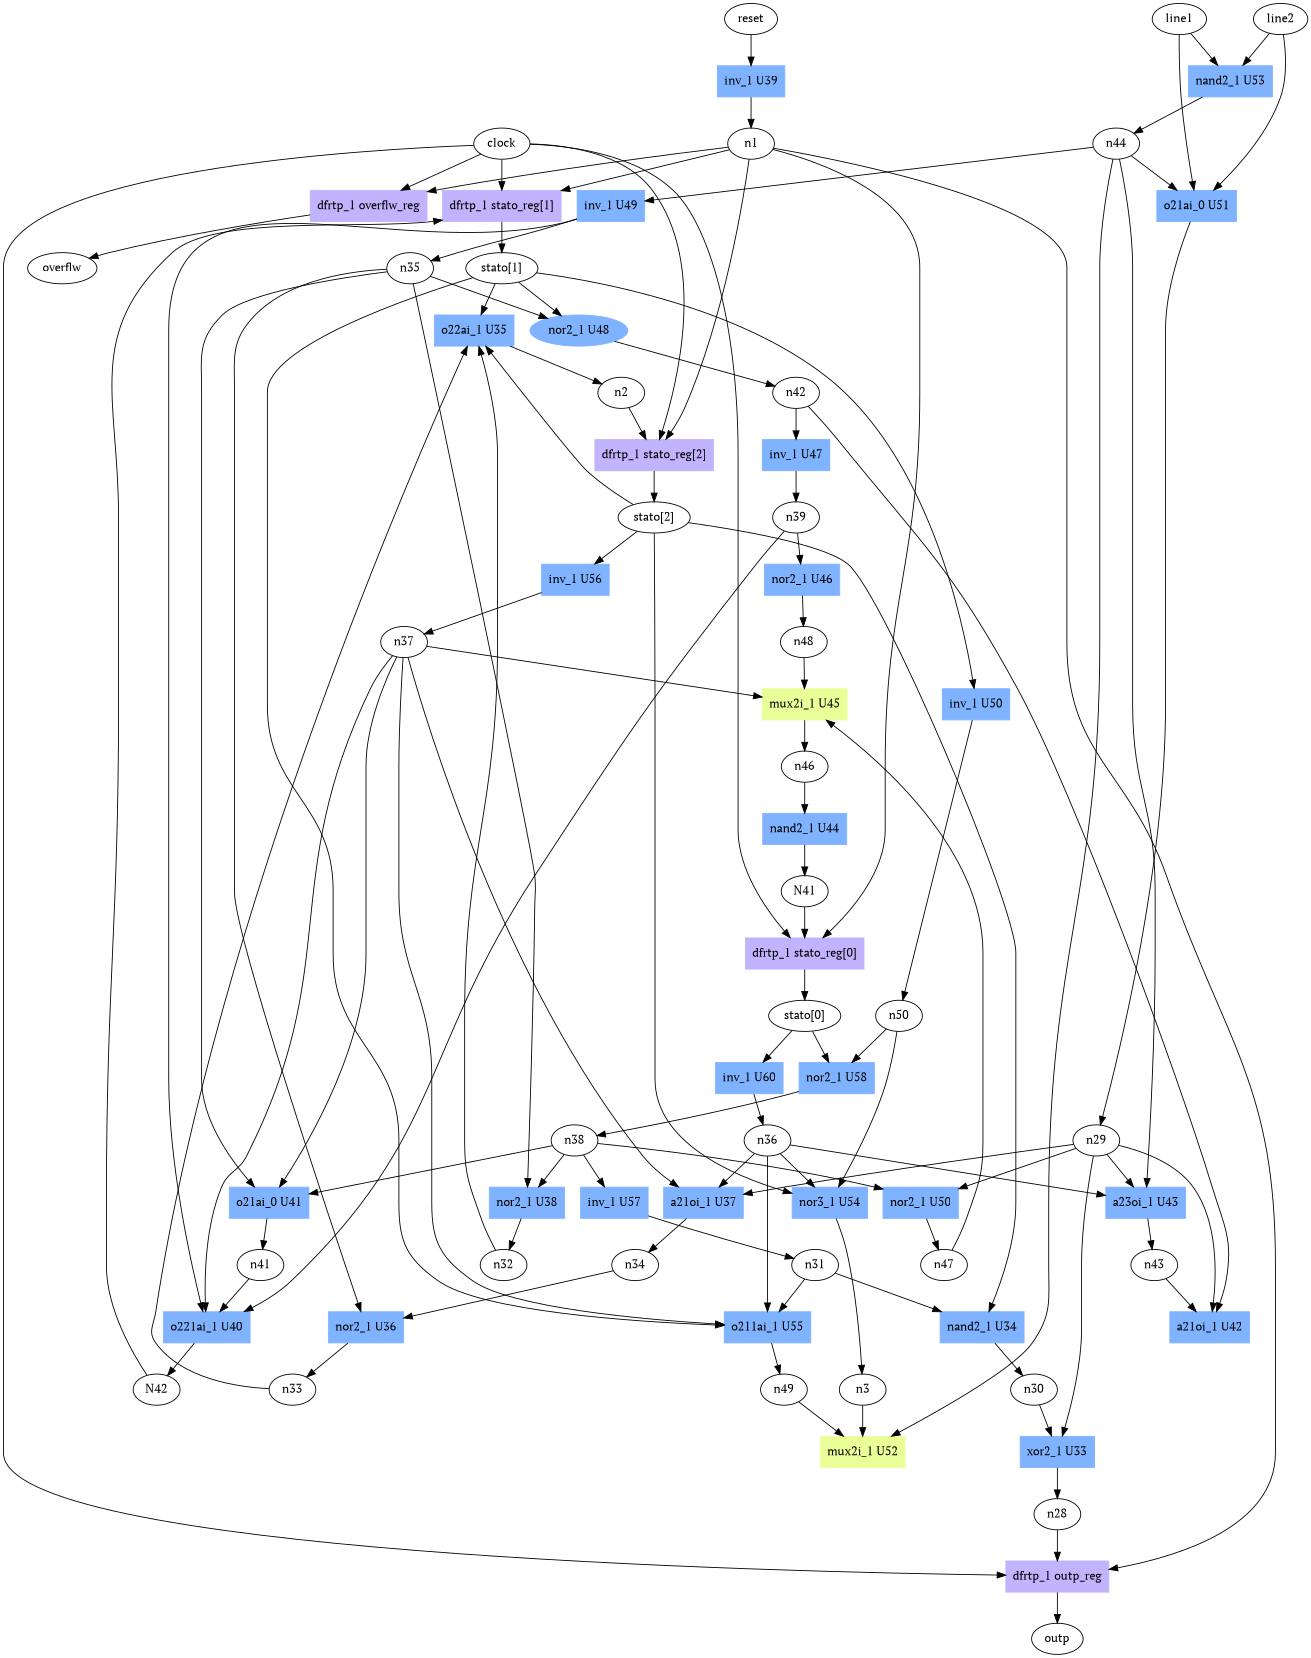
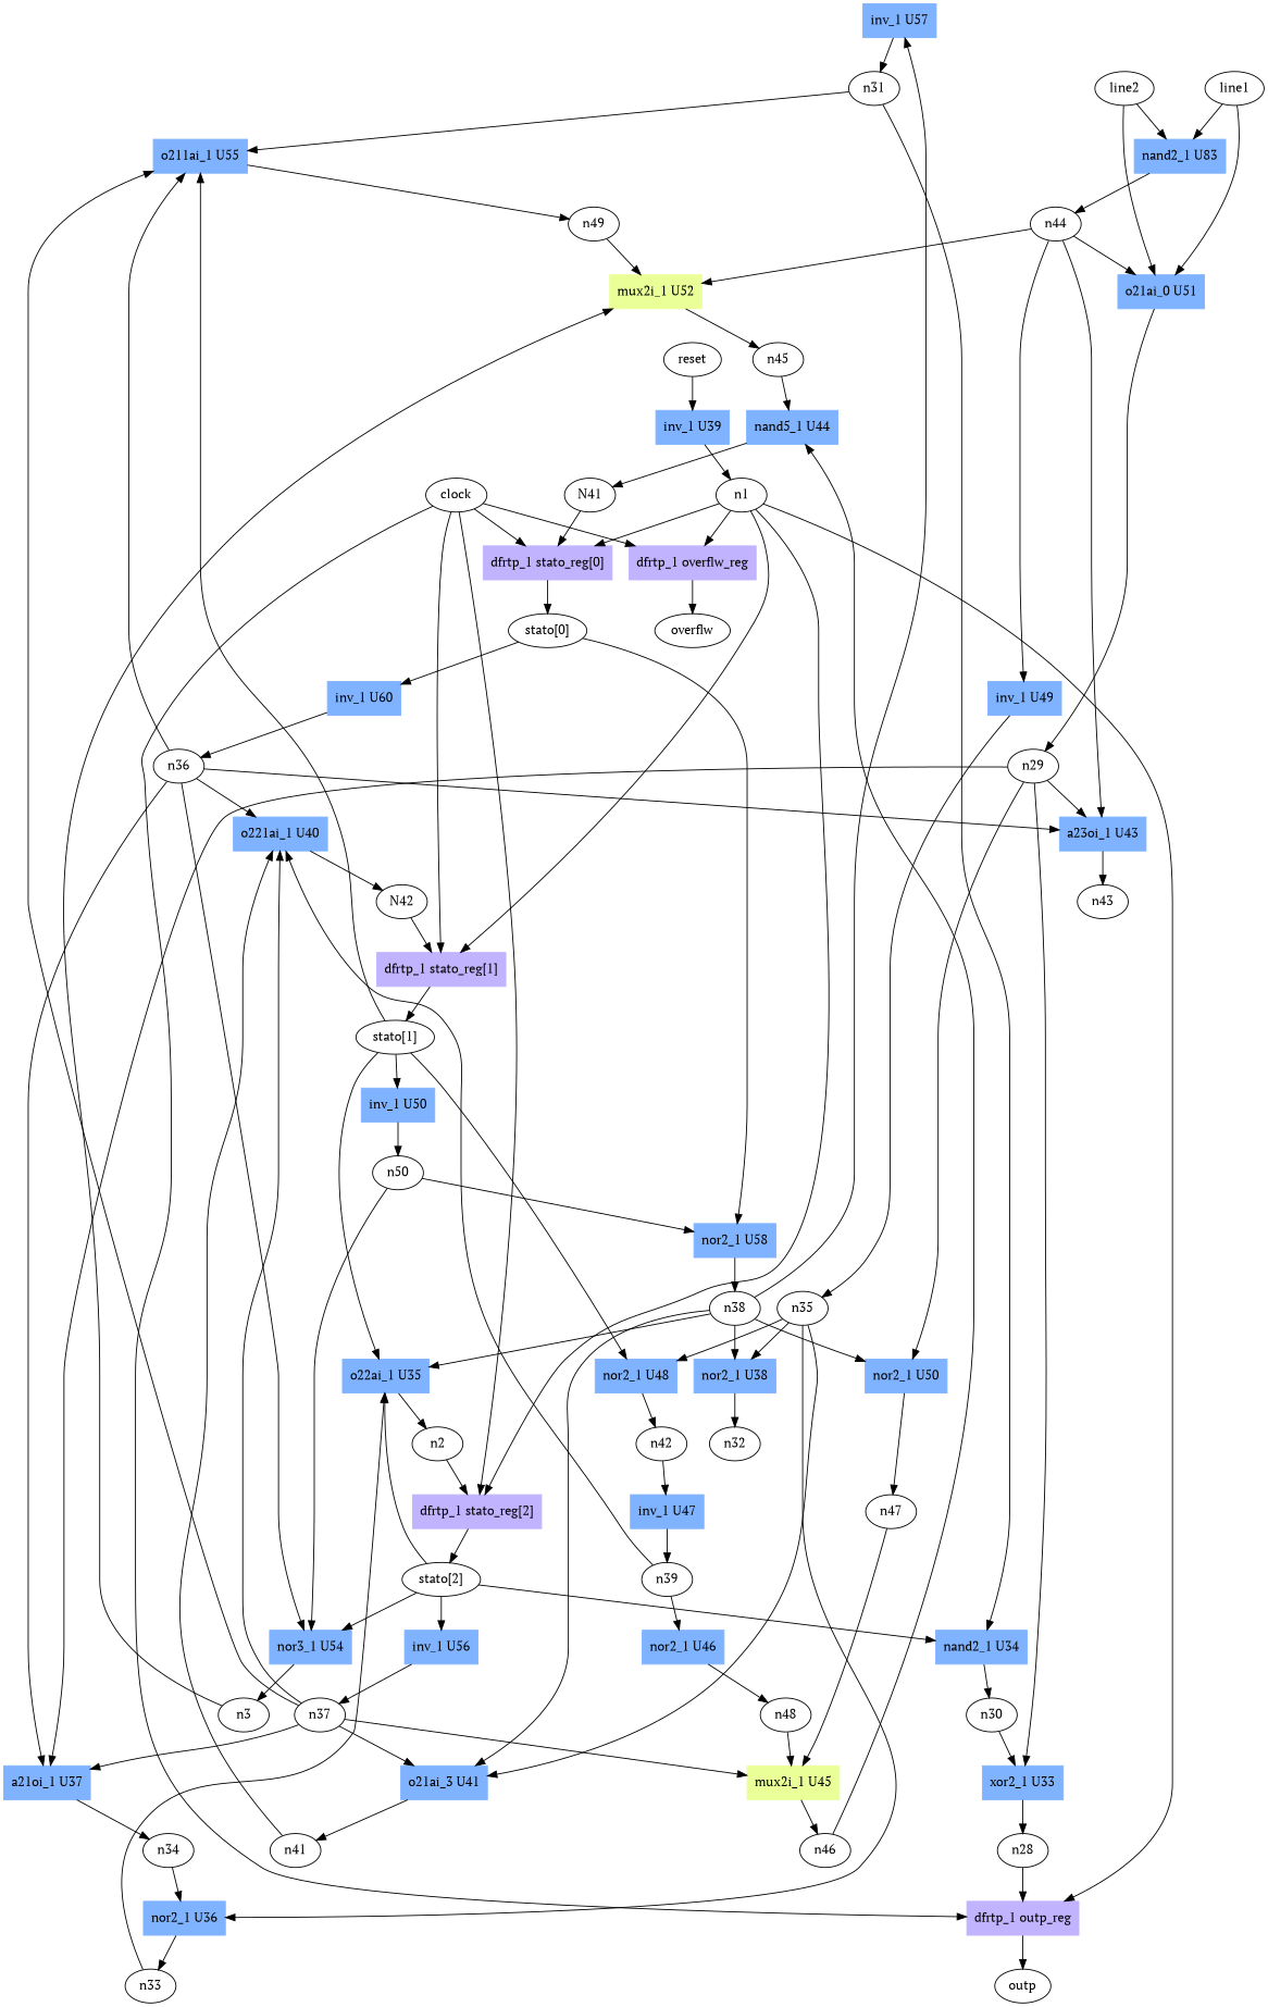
  digraph {
    fontname="PT Serif"
    node [fontname="PT Serif"]
    edge [fontname="PT Serif"]
    "inv_1 U57" [color=".6 .5 1.0" shape=box style=filled]
    n31
    "nand2_1 U34" [color=".6 .5 1.0" shape=box style=filled]
    "o211ai_1 U55" [color=".6 .5 1.0" shape=box style=filled]
    n38
    "nor2_1 U38" [color=".6 .5 1.0" shape=box style=filled]
    "nor2_1 U50" [color=".6 .5 1.0" shape=box style=filled]
-   "o21ai_0 U41" [color=".6 .5 1.0" shape=box style=filled]
+   "o21ai_0 U41" [color=".6 .5 1.0" shape=box style=filled label="o21ai_3 U41"]
    n32
    n47
    n41
    n30
    n49
    "o221ai_1 U40" [color=".6 .5 1.0" shape=box style=filled]
    N42
    "dfrtp_1 \stato_reg[1]" [color=".7 .3 1.0" shape=box style=filled]
    n36
    "a21oi_1 U37" [color=".6 .5 1.0" shape=box style=filled]
    "nor3_1 U54" [color=".6 .5 1.0" shape=box style=filled]
    "a21oi_1 U43" [color=".6 .5 1.0" label="a23oi_1 U43" shape=box style=filled]
    n34
    n3
    n43
    n39
    "nor2_1 U46" [color=".6 .5 1.0" shape=box style=filled]
    n48
    n37
    "mux2i_1 U45" [color=".2 .4 1.0" shape=box style=filled]
    n46
    "stato[1]"
-   "nand2_1 U53" [color=".6 .5 1.0" shape=box style=filled]
+   "nand2_1 U53" [color=".6 .5 1.0" shape=box style=filled label="nand2_1 U83"]
    n44
    "o21ai_0 U51" [color=".6 .5 1.0" shape=box style=filled]
    "inv_1 U49" [color=".6 .5 1.0" shape=box style=filled]
    "mux2i_1 U52" [color=".2 .4 1.0" shape=box style=filled]
    line2
    n29
    line1
    n35
+   n45
    "inv_1 U39" [color=".6 .5 1.0" shape=box style=filled]
    n1
    "dfrtp_1 outp_reg" [color=".7 .3 1.0" shape=box style=filled]
    "dfrtp_1 \stato_reg[2]" [color=".7 .3 1.0" shape=box style=filled]
    "dfrtp_1 \stato_reg[0]" [color=".7 .3 1.0" shape=box style=filled]
    "dfrtp_1 overflw_reg" [color=".7 .3 1.0" shape=box style=filled]
    reset
    outp
    "stato[2]"
    "stato[0]"
    overflw
    "o22ai_1 U35" [color=".6 .5 1.0" shape=box style=filled]
-   "nor2_1 U48" [color=".6 .5 1.0" shape=ellipse style=filled]
+   "nor2_1 U48" [color=".6 .5 1.0" shape=box style=filled]
    "inv_1 U59" [color=".6 .5 1.0" label="inv_1 U50" shape=box style=filled]
    clock
    n2
    n42
    n50
    "nor2_1 U36" [color=".6 .5 1.0" shape=box style=filled]
    n33
-   "a21oi_1 U42" [color=".6 .5 1.0" shape=box style=filled]
    "xor2_1 U33" [color=".6 .5 1.0" shape=box style=filled]
    n28
    "inv_1 U60" [color=".6 .5 1.0" shape=box style=filled]
    "nor2_1 U58" [color=".6 .5 1.0" shape=box style=filled]
    "inv_1 U56" [color=".6 .5 1.0" shape=box style=filled]
    "inv_1 U47" [color=".6 .5 1.0" shape=box style=filled]
    N41
-   "nand2_1 U44" [color=".6 .5 1.0" shape=box style=filled]
+   "nand2_1 U44" [color=".6 .5 1.0" shape=box style=filled label="nand5_1 U44"]
    "inv_1 U57" -> n31
    n31 -> "nand2_1 U34"
    n31 -> "o211ai_1 U55"
    "nand2_1 U34" -> n30
    "o211ai_1 U55" -> n49
    n38 -> "inv_1 U57"
    n38 -> "nor2_1 U38"
    n38 -> "nor2_1 U50"
    n38 -> "o21ai_0 U41"
    "nor2_1 U38" -> n32
    "nor2_1 U50" -> n47
    "o21ai_0 U41" -> n41
-   n32 -> "o22ai_1 U35"
+   n38 -> "o22ai_1 U35"
    n47 -> "mux2i_1 U45"
    n41 -> "o221ai_1 U40"
    n30 -> "xor2_1 U33"
    n49 -> "mux2i_1 U52"
    "o221ai_1 U40" -> N42
    N42 -> "dfrtp_1 \stato_reg[1]"
    "dfrtp_1 \stato_reg[1]" -> "stato[1]"
    n36 -> "o211ai_1 U55"
-   "inv_1 U49" -> "o221ai_1 U40"
+   n36 -> "o221ai_1 U40"
    n36 -> "a21oi_1 U37"
    n36 -> "nor3_1 U54"
    n36 -> "a21oi_1 U43"
    "a21oi_1 U37" -> n34
    "nor3_1 U54" -> n3
    "a21oi_1 U43" -> n43
    n34 -> "nor2_1 U36"
    n3 -> "mux2i_1 U52"
-   n43 -> "a21oi_1 U42"
    n39 -> "o221ai_1 U40"
    n39 -> "nor2_1 U46"
    "nor2_1 U46" -> n48
    n48 -> "mux2i_1 U45"
    n37 -> "o211ai_1 U55"
    n37 -> "o21ai_0 U41"
    n37 -> "o221ai_1 U40"
    n37 -> "a21oi_1 U37"
    n37 -> "mux2i_1 U45"
    "mux2i_1 U45" -> n46
    n46 -> "nand2_1 U44"
    "stato[1]" -> "o211ai_1 U55"
    "stato[1]" -> "o22ai_1 U35"
    "stato[1]" -> "nor2_1 U48"
    "stato[1]" -> "inv_1 U59"
    "nand2_1 U53" -> n44
    n44 -> "a21oi_1 U43"
    n44 -> "o21ai_0 U51"
    n44 -> "inv_1 U49"
    n44 -> "mux2i_1 U52"
    "o21ai_0 U51" -> n29
    "inv_1 U49" -> n35
+   "mux2i_1 U52" -> n45
    line2 -> "nand2_1 U53"
    line2 -> "o21ai_0 U51"
    n29 -> "nor2_1 U50"
    n29 -> "a21oi_1 U37"
    n29 -> "a21oi_1 U43"
-   n29 -> "a21oi_1 U42"
    n29 -> "xor2_1 U33"
    line1 -> "nand2_1 U53"
    line1 -> "o21ai_0 U51"
    n35 -> "nor2_1 U38"
    n35 -> "o21ai_0 U41"
    n35 -> "nor2_1 U48"
    n35 -> "nor2_1 U36"
+   n45 -> "nand2_1 U44"
    "inv_1 U39" -> n1
    n1 -> "dfrtp_1 \stato_reg[1]"
    n1 -> "dfrtp_1 outp_reg"
    n1 -> "dfrtp_1 \stato_reg[2]"
    n1 -> "dfrtp_1 \stato_reg[0]"
    n1 -> "dfrtp_1 overflw_reg"
    "dfrtp_1 outp_reg" -> outp
    "dfrtp_1 \stato_reg[2]" -> "stato[2]"
    "dfrtp_1 \stato_reg[0]" -> "stato[0]"
    "dfrtp_1 overflw_reg" -> overflw
    reset -> "inv_1 U39"
    "stato[2]" -> "nand2_1 U34"
    "stato[2]" -> "nor3_1 U54"
    "stato[2]" -> "o22ai_1 U35"
    "stato[2]" -> "inv_1 U56"
    "stato[0]" -> "inv_1 U60"
    "stato[0]" -> "nor2_1 U58"
    "o22ai_1 U35" -> n2
    "nor2_1 U48" -> n42
    "inv_1 U59" -> n50
    clock -> "dfrtp_1 \stato_reg[1]"
    clock -> "dfrtp_1 outp_reg"
    clock -> "dfrtp_1 \stato_reg[2]"
    clock -> "dfrtp_1 \stato_reg[0]"
    clock -> "dfrtp_1 overflw_reg"
    n2 -> "dfrtp_1 \stato_reg[2]"
-   n42 -> "a21oi_1 U42"
    n42 -> "inv_1 U47"
    n50 -> "nor3_1 U54"
    n50 -> "nor2_1 U58"
    "nor2_1 U36" -> n33
    n33 -> "o22ai_1 U35"
    "xor2_1 U33" -> n28
    n28 -> "dfrtp_1 outp_reg"
    "inv_1 U60" -> n36
    "nor2_1 U58" -> n38
    "inv_1 U56" -> n37
    "inv_1 U47" -> n39
    N41 -> "dfrtp_1 \stato_reg[0]"
    "nand2_1 U44" -> N41
  }
